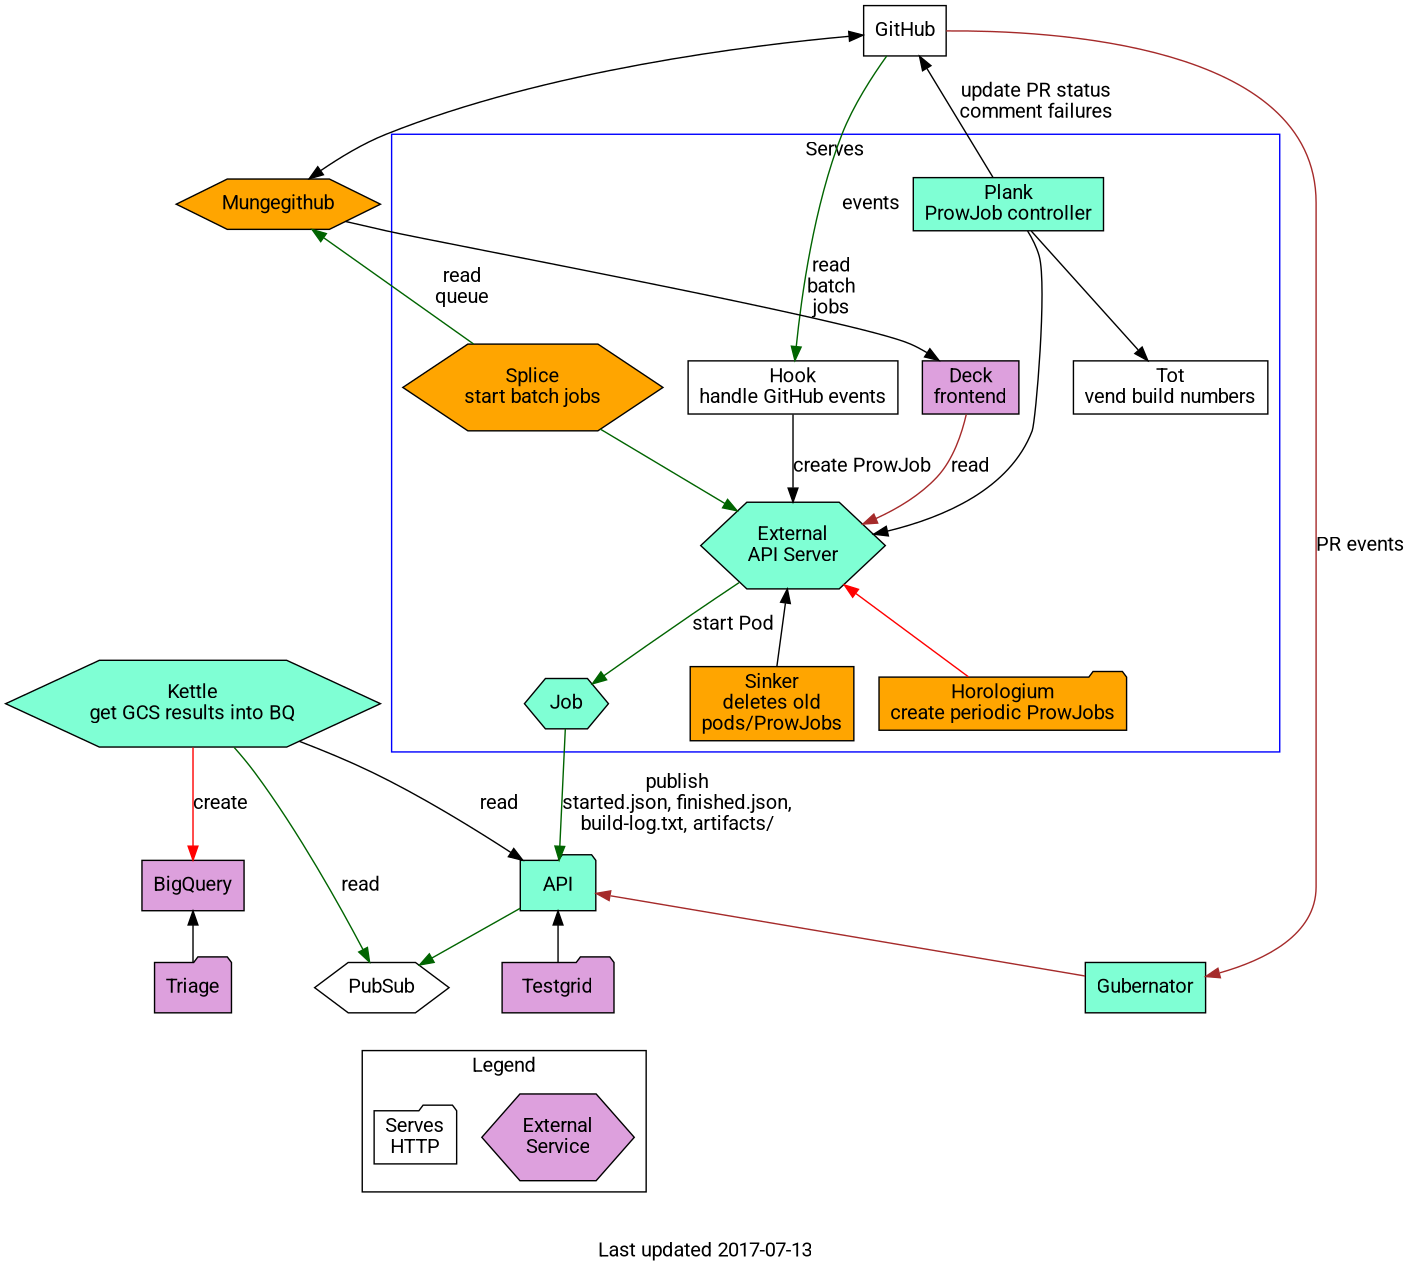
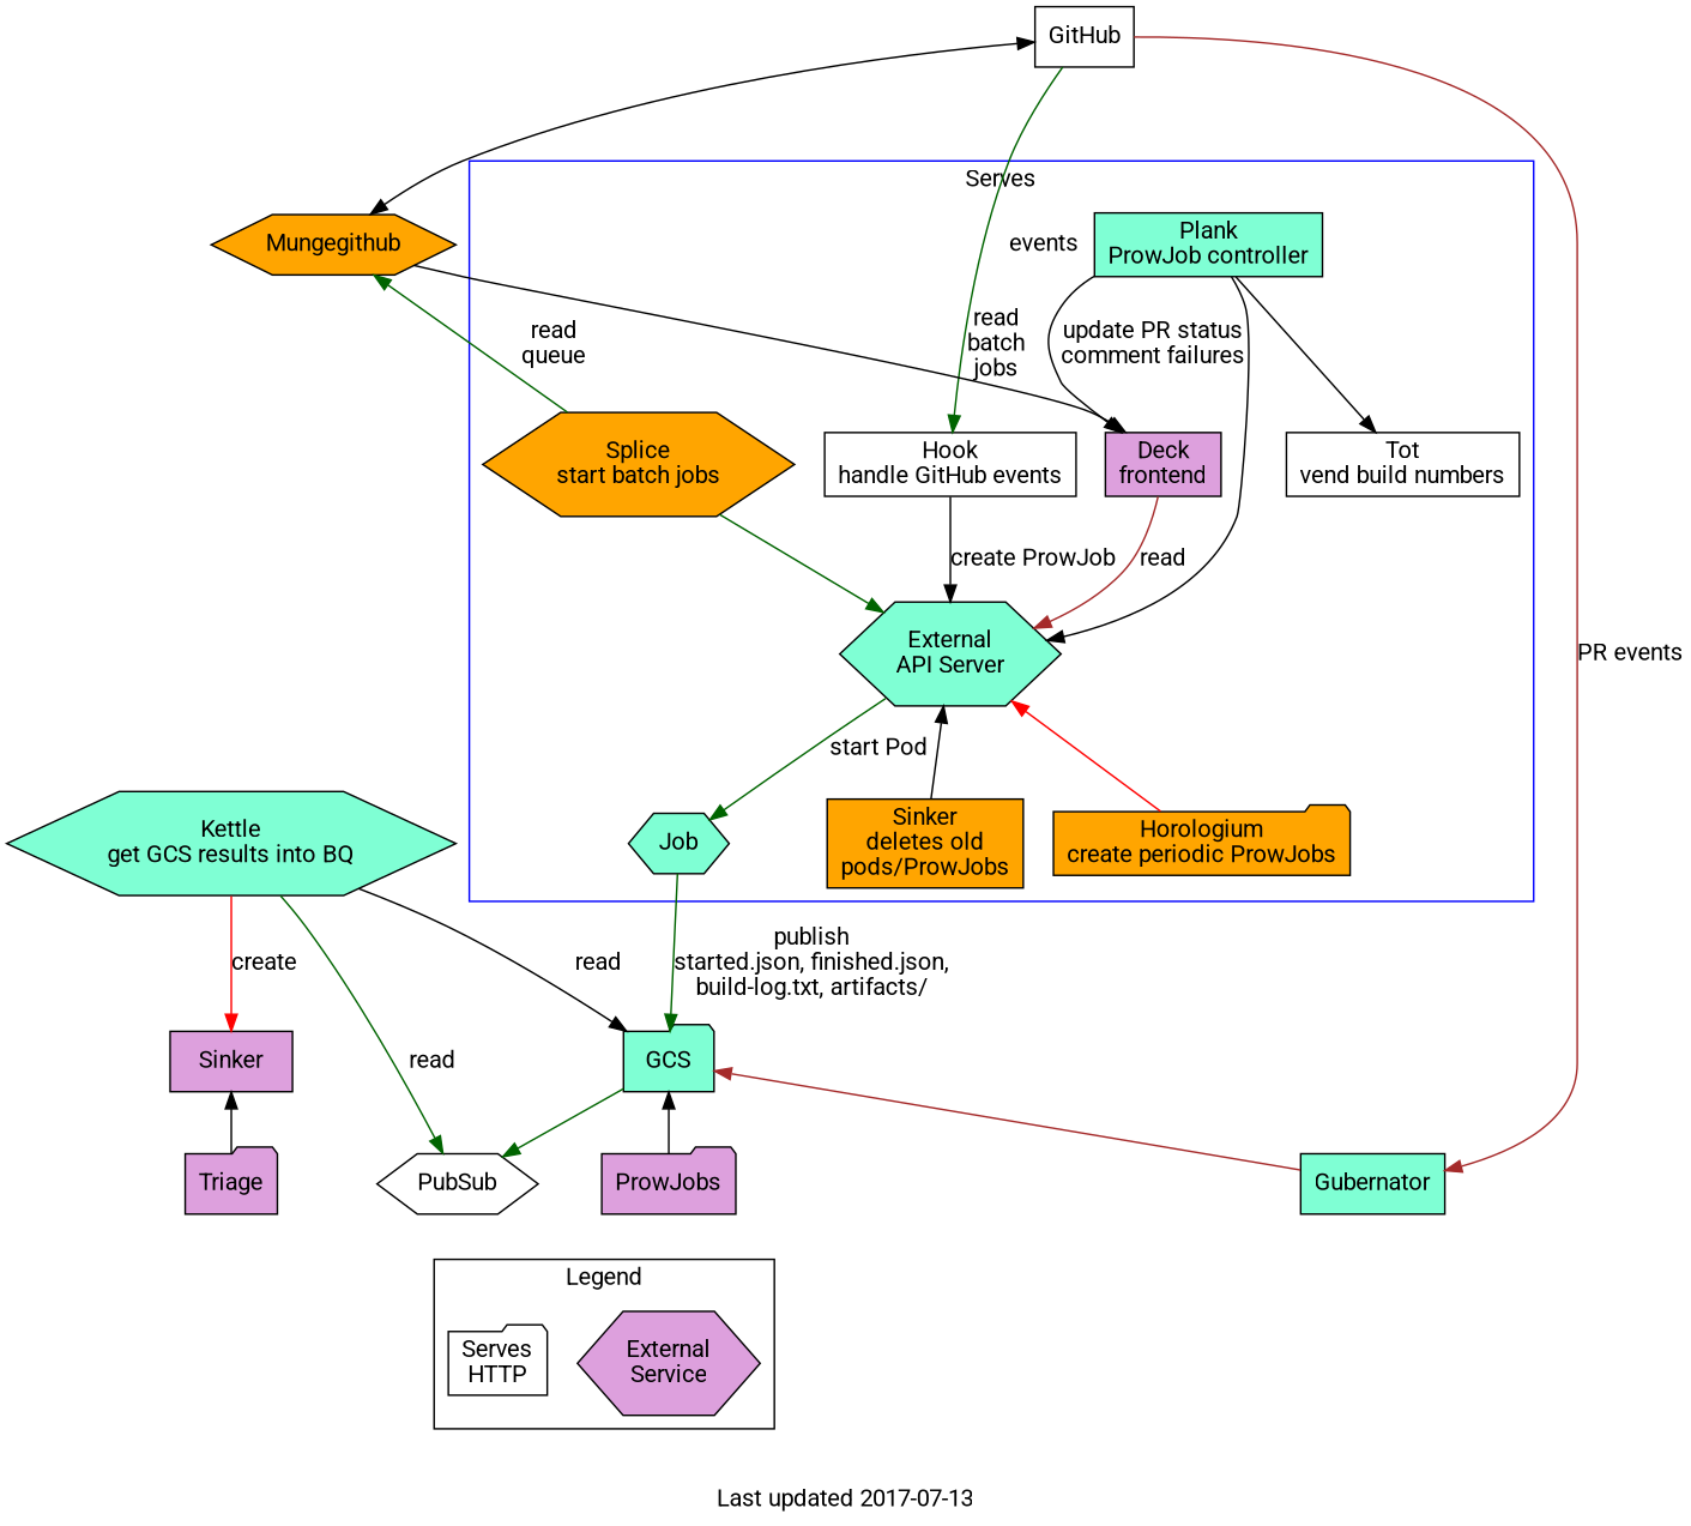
  digraph {
    fontname=Roboto
    label="Last updated 2017-07-13"
    node [fillcolor=aquamarine fontname=Roboto shape=box style=filled]
    edge [color=black fontname=Roboto]
    n1 [fillcolor=plum label="Deck\nfrontend"]
    n2 [label="External\nAPI Server" shape=hexagon]
    n3 [fillcolor=white label="Hook\nhandle GitHub events"]
    n4 [fillcolor=orange label="Splice\nstart batch jobs" shape=hexagon]
    n5 [label="Plank\nProwJob controller"]
    n6 [fillcolor=white label="Tot\nvend build numbers"]
    n7 [fillcolor=orange label="Sinker\ndeletes old\npods/ProwJobs"]
    n8 [fillcolor=orange label="Horologium\ncreate periodic ProwJobs" shape=folder]
    Job [shape=hexagon]
    n10 [fillcolor=plum label="External\nService" shape=hexagon]
    n11 [fillcolor=white label="Serves\nHTTP" shape=folder]
    GitHub [fillcolor=white]
-   GCS [shape=folder label=API]
+   GCS [shape=folder]
    PubSub [fillcolor=white shape=hexagon]
-   Testgrid [fillcolor=plum shape=folder]
+   Testgrid [fillcolor=plum shape=folder label=ProwJobs]
    Gubernator
    Mungegithub [fillcolor=orange shape=hexagon]
-   BigQuery [fillcolor=plum]
+   BigQuery [fillcolor=plum label=Sinker]
    Triage [fillcolor=plum shape=folder]
    n20 [label="Kettle\nget GCS results into BQ" shape=hexagon]
    subgraph cluster_1 {
      color=blue
      label=Serves
      n1
      n2
      n3
      n4
      n5
      n6
      n7
      n8
      Job
    }
    subgraph cluster_2 {
      label=Legend
      rank=sink
      n10
      n11
    }
    n1 -> n2 [color=brown label=read]
    n2 -> n7 [dir=back]
    n2 -> n8 [color=red dir=back]
    n2 -> Job [color=darkgreen label="start Pod"]
    n3 -> n2 [label="create ProwJob"]
    n4 -> n2 [color=darkgreen]
    n5 -> n2
    n5 -> n6
-   n5 -> GitHub [label="update PR status\ncomment failures"]
+   n5 -> n1 [label="update PR status\ncomment failures"]
    Job -> GCS [color=darkgreen label="publish\nstarted.json, finished.json,\nbuild-log.txt, artifacts/"]
    GitHub -> n3 [color=darkgreen label=events]
    GitHub -> Gubernator [color=brown label="PR events"]
    GitHub -> Mungegithub [dir=both]
    GCS -> PubSub [color=darkgreen]
    GCS -> Testgrid [dir=back]
    GCS -> Gubernator [color=brown dir=back]
    Testgrid -> n10 [style=invis color=""]
    Mungegithub -> n1 [label="read\nbatch\njobs"]
    Mungegithub -> n4 [color=darkgreen dir=back label="read\nqueue"]
    BigQuery -> Triage [dir=back]
    n20 -> GCS [label=read]
    n20 -> PubSub [color=darkgreen label=read]
    n20 -> BigQuery [color=red label=create]
  }
